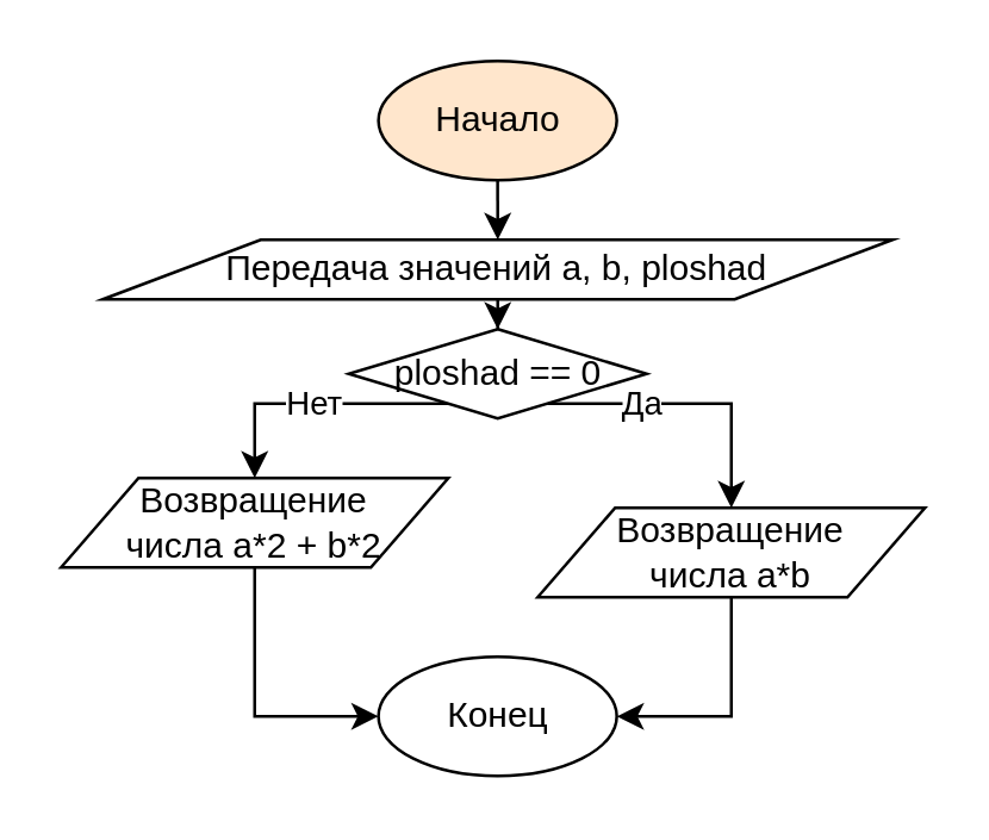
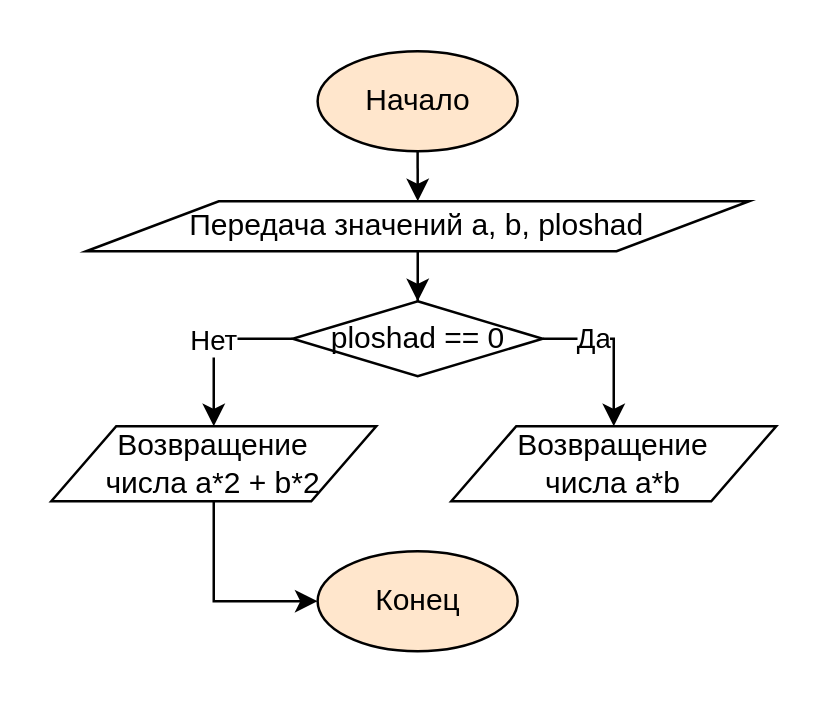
  <mxCell id="0" />
  <mxCell id="1" parent="0" />
  <mxCell id="2" style="edgeStyle=orthogonalEdgeStyle;rounded=0;orthogonalLoop=1;jettySize=auto;html=1;entryX=0.5;entryY=0;entryDx=0;entryDy=0;" edge="1" parent="1" source="3"><mxGeometry relative="1" as="geometry"><mxPoint x="166.575" y="80" as="targetPoint" /></mxGeometry></mxCell>
  <mxCell id="3" value="Начало" style="ellipse;whiteSpace=wrap;html=1;fillColor=#ffe6cc;" vertex="1" parent="1"><mxGeometry x="126.55" y="20" width="80" height="40" as="geometry" /></mxCell>
- <mxCell id="4" value="Конец" style="ellipse;whiteSpace=wrap;html=1;" vertex="1" parent="1"><mxGeometry x="126.55" y="220" width="80" height="40" as="geometry" /></mxCell>
- <mxCell id="5" style="edgeStyle=orthogonalEdgeStyle;rounded=0;orthogonalLoop=1;jettySize=auto;html=1;entryX=1;entryY=0.5;entryDx=0;entryDy=0;" edge="1" parent="1" source="6" target="4"><mxGeometry relative="1" as="geometry" /></mxCell>
+ <mxCell id="4" value="Конец" style="ellipse;whiteSpace=wrap;html=1;fillColor=#ffe6cc;" vertex="1" parent="1"><mxGeometry x="126.55" y="220" width="80" height="40" as="geometry" /></mxCell>
  <mxCell id="6" value="Возвращение &lt;br&gt;числа a*b" style="shape=parallelogram;perimeter=parallelogramPerimeter;whiteSpace=wrap;html=1;" vertex="1" parent="1"><mxGeometry x="180" y="170" width="130" height="30" as="geometry" /></mxCell>
  <mxCell id="7" style="edgeStyle=orthogonalEdgeStyle;rounded=0;orthogonalLoop=1;jettySize=auto;html=1;entryX=0.5;entryY=0;entryDx=0;entryDy=0;" edge="1" parent="1" source="8" target="12"><mxGeometry relative="1" as="geometry" /></mxCell>
  <mxCell id="8" value="Передача значений a, b,&amp;nbsp;ploshad" style="shape=parallelogram;perimeter=parallelogramPerimeter;whiteSpace=wrap;html=1;" vertex="1" parent="1"><mxGeometry x="33.99" y="80" width="265.17" height="20" as="geometry" /></mxCell>
  <mxCell id="9" value="Нет" style="edgeStyle=orthogonalEdgeStyle;rounded=0;orthogonalLoop=1;jettySize=auto;html=1;entryX=0.5;entryY=0;entryDx=0;entryDy=0;" edge="1" parent="1" source="12" target="14"><mxGeometry relative="1" as="geometry"><Array as="points"><mxPoint x="85" y="135" /></Array></mxGeometry></mxCell>
  <mxCell id="10" style="edgeStyle=orthogonalEdgeStyle;rounded=0;orthogonalLoop=1;jettySize=auto;html=1;entryX=0.5;entryY=0;entryDx=0;entryDy=0;" edge="1" parent="1" source="12" target="6"><mxGeometry relative="1" as="geometry"><Array as="points"><mxPoint x="245" y="135" /></Array></mxGeometry></mxCell>
  <mxCell id="11" value="Да" style="edgeLabel;html=1;align=center;verticalAlign=middle;resizable=0;points=[];" vertex="1" connectable="0" parent="10"><mxGeometry x="-0.361" y="1" relative="1" as="geometry"><mxPoint as="offset" /></mxGeometry></mxCell>
- <mxCell id="12" value="ploshad == 0" style="rhombus;whiteSpace=wrap;html=1;" vertex="1" parent="1"><mxGeometry x="116.58" y="110" width="100" height="30" as="geometry" /></mxCell>
+ <mxCell id="12" value="ploshad == 0" style="rhombus;whiteSpace=wrap;html=1;" vertex="1" parent="1"><mxGeometry x="116.58" y="120" width="100" height="30" as="geometry" /></mxCell>
  <mxCell id="13" style="edgeStyle=orthogonalEdgeStyle;rounded=0;orthogonalLoop=1;jettySize=auto;html=1;entryX=0;entryY=0.5;entryDx=0;entryDy=0;" edge="1" parent="1" source="14" target="4"><mxGeometry relative="1" as="geometry" /></mxCell>
- <mxCell id="14" value="Возвращение &lt;br&gt;числа a*2 + b*2" style="shape=parallelogram;perimeter=parallelogramPerimeter;whiteSpace=wrap;html=1;" vertex="1" parent="1"><mxGeometry x="20" y="160" width="130" height="30" as="geometry" /></mxCell>
+ <mxCell id="14" value="Возвращение &lt;br&gt;числа a*2 + b*2" style="shape=parallelogram;perimeter=parallelogramPerimeter;whiteSpace=wrap;html=1;" vertex="1" parent="1"><mxGeometry x="20" y="170" width="130" height="30" as="geometry" /></mxCell>
